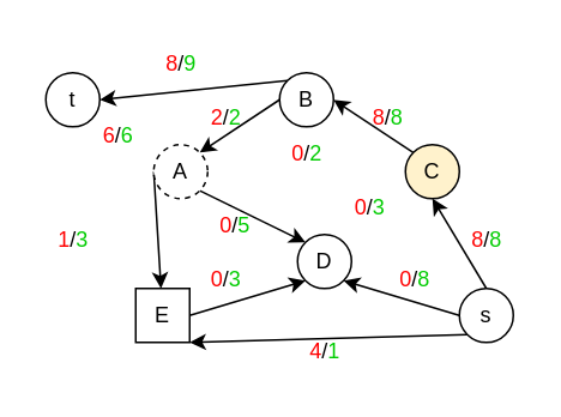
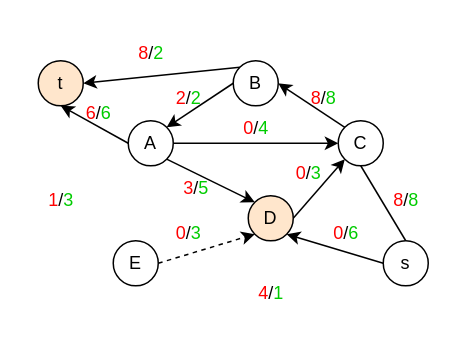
  <mxCell id="0" />
  <mxCell id="1" parent="0" />
+ <mxCell id="2" style="rounded=0;orthogonalLoop=1;jettySize=auto;html=1;exitX=1;exitY=0.5;exitDx=0;exitDy=0;entryX=0;entryY=0.5;entryDx=0;entryDy=0;" edge="1" parent="1" source="5" target="10"><mxGeometry relative="1" as="geometry" /></mxCell>
  <mxCell id="3" style="rounded=0;orthogonalLoop=1;jettySize=auto;html=1;exitX=1;exitY=1;exitDx=0;exitDy=0;entryX=0;entryY=0;entryDx=0;entryDy=0;" edge="1" parent="1" source="5" target="14"><mxGeometry relative="1" as="geometry" /></mxCell>
- <mxCell id="4" style="rounded=0;orthogonalLoop=1;jettySize=auto;html=1;exitX=0;exitY=0.5;exitDx=0;exitDy=0;" edge="1" parent="1" source="5" target="12"><mxGeometry relative="1" as="geometry" /></mxCell>
- <mxCell id="5" value="A" style="ellipse;whiteSpace=wrap;html=1;aspect=fixed;dashed=1;" vertex="1" parent="1"><mxGeometry x="85" y="80" width="30" height="30" as="geometry" /></mxCell>
+ <mxCell id="4" style="rounded=0;orthogonalLoop=1;jettySize=auto;html=1;exitX=0;exitY=0.5;exitDx=0;exitDy=0;entryX=0.5;entryY=1;entryDx=0;entryDy=0;" edge="1" parent="1" source="5" target="19"><mxGeometry relative="1" as="geometry" /></mxCell>
+ <mxCell id="5" value="A" style="ellipse;whiteSpace=wrap;html=1;aspect=fixed;" vertex="1" parent="1"><mxGeometry x="85" y="80" width="30" height="30" as="geometry" /></mxCell>
  <mxCell id="6" style="rounded=0;orthogonalLoop=1;jettySize=auto;html=1;exitX=0;exitY=0.5;exitDx=0;exitDy=0;entryX=1;entryY=0;entryDx=0;entryDy=0;" edge="1" parent="1" source="8" target="5"><mxGeometry relative="1" as="geometry" /></mxCell>
  <mxCell id="7" style="rounded=0;orthogonalLoop=1;jettySize=auto;html=1;exitX=0;exitY=0;exitDx=0;exitDy=0;entryX=1;entryY=0.5;entryDx=0;entryDy=0;" edge="1" parent="1" source="8" target="19"><mxGeometry relative="1" as="geometry" /></mxCell>
  <mxCell id="8" value="B" style="ellipse;whiteSpace=wrap;html=1;aspect=fixed;" vertex="1" parent="1"><mxGeometry x="155" y="40" width="30" height="30" as="geometry" /></mxCell>
  <mxCell id="9" style="rounded=0;orthogonalLoop=1;jettySize=auto;html=1;exitX=0;exitY=0;exitDx=0;exitDy=0;entryX=1;entryY=0.5;entryDx=0;entryDy=0;" edge="1" parent="1" source="10" target="8"><mxGeometry relative="1" as="geometry" /></mxCell>
- <mxCell id="10" value="C" style="ellipse;whiteSpace=wrap;html=1;aspect=fixed;fillColor=#fff2cc;" vertex="1" parent="1"><mxGeometry x="225" y="80" width="30" height="30" as="geometry" /></mxCell>
- <mxCell id="11" style="rounded=0;orthogonalLoop=1;jettySize=auto;html=1;exitX=1;exitY=0.5;exitDx=0;exitDy=0;entryX=0;entryY=1;entryDx=0;entryDy=0;" edge="1" parent="1" source="12" target="14"><mxGeometry relative="1" as="geometry" /></mxCell>
- <mxCell id="12" value="E" style="whiteSpace=wrap;html=1;aspect=fixed;rounded=0;" vertex="1" parent="1"><mxGeometry x="75" y="160" width="30" height="30" as="geometry" /></mxCell>
- <mxCell id="14" value="D" style="ellipse;whiteSpace=wrap;html=1;aspect=fixed;" vertex="1" parent="1"><mxGeometry x="165" y="130" width="30" height="30" as="geometry" /></mxCell>
- <mxCell id="15" style="rounded=0;orthogonalLoop=1;jettySize=auto;html=1;exitX=0.5;exitY=0;exitDx=0;exitDy=0;entryX=0.5;entryY=1;entryDx=0;entryDy=0;" edge="1" parent="1" source="18" target="10"><mxGeometry relative="1" as="geometry" /></mxCell>
+ <mxCell id="10" value="C" style="ellipse;whiteSpace=wrap;html=1;aspect=fixed;" vertex="1" parent="1"><mxGeometry x="225" y="80" width="30" height="30" as="geometry" /></mxCell>
+ <mxCell id="11" style="rounded=0;orthogonalLoop=1;jettySize=auto;html=1;exitX=1;exitY=0.5;exitDx=0;exitDy=0;entryX=0;entryY=1;entryDx=0;entryDy=0;dashed=1;" edge="1" parent="1" source="12" target="14"><mxGeometry relative="1" as="geometry" /></mxCell>
+ <mxCell id="12" value="E" style="ellipse;whiteSpace=wrap;html=1;aspect=fixed;" vertex="1" parent="1"><mxGeometry x="75" y="160" width="30" height="30" as="geometry" /></mxCell>
+ <mxCell id="13" style="rounded=0;orthogonalLoop=1;jettySize=auto;html=1;exitX=1;exitY=0.5;exitDx=0;exitDy=0;entryX=0;entryY=1;entryDx=0;entryDy=0;" edge="1" parent="1" source="14" target="10"><mxGeometry relative="1" as="geometry" /></mxCell>
+ <mxCell id="14" value="D" style="ellipse;whiteSpace=wrap;html=1;aspect=fixed;fillColor=#ffe6cc;" vertex="1" parent="1"><mxGeometry x="165" y="130" width="30" height="30" as="geometry" /></mxCell>
+ <mxCell id="15" style="rounded=0;orthogonalLoop=1;jettySize=auto;html=1;exitX=0.5;exitY=0;exitDx=0;exitDy=0;entryX=0.5;entryY=1;entryDx=0;entryDy=0;endArrow=none;" edge="1" parent="1" source="18" target="10"><mxGeometry relative="1" as="geometry" /></mxCell>
  <mxCell id="16" style="rounded=0;orthogonalLoop=1;jettySize=auto;html=1;exitX=0;exitY=0.5;exitDx=0;exitDy=0;entryX=1;entryY=1;entryDx=0;entryDy=0;" edge="1" parent="1" source="18" target="14"><mxGeometry relative="1" as="geometry" /></mxCell>
- <mxCell id="17" style="rounded=0;orthogonalLoop=1;jettySize=auto;html=1;exitX=0;exitY=1;exitDx=0;exitDy=0;entryX=1;entryY=1;entryDx=0;entryDy=0;" edge="1" parent="1" source="18" target="12"><mxGeometry relative="1" as="geometry" /></mxCell>
  <mxCell id="18" value="s" style="ellipse;whiteSpace=wrap;html=1;aspect=fixed;" vertex="1" parent="1"><mxGeometry x="255" y="160" width="30" height="30" as="geometry" /></mxCell>
- <mxCell id="19" value="t" style="ellipse;whiteSpace=wrap;html=1;aspect=fixed;" vertex="1" parent="1"><mxGeometry x="25" y="40" width="30" height="30" as="geometry" /></mxCell>
+ <mxCell id="19" value="t" style="ellipse;whiteSpace=wrap;html=1;aspect=fixed;fillColor=#ffe6cc;" vertex="1" parent="1"><mxGeometry x="25" y="40" width="30" height="30" as="geometry" /></mxCell>
  <mxCell id="20" value="&lt;font color=&quot;#ff0000&quot;&gt;8&lt;/font&gt;/&lt;font color=&quot;#00cc00&quot;&gt;8&lt;/font&gt;" style="text;html=1;align=center;verticalAlign=middle;resizable=0;points=[];autosize=1;strokeColor=none;fillColor=none;" vertex="1" parent="1"><mxGeometry x="250" y="118" width="40" height="30" as="geometry" /></mxCell>
- <mxCell id="21" value="&lt;font color=&quot;#ff0000&quot;&gt;0&lt;/font&gt;/&lt;font color=&quot;#00cc00&quot;&gt;8&lt;/font&gt;" style="text;html=1;align=center;verticalAlign=middle;resizable=0;points=[];autosize=1;strokeColor=none;fillColor=none;" vertex="1" parent="1"><mxGeometry x="210" y="140" width="40" height="30" as="geometry" /></mxCell>
+ <mxCell id="21" value="&lt;font color=&quot;#ff0000&quot;&gt;0&lt;/font&gt;/&lt;font color=&quot;#00cc00&quot;&gt;6&lt;/font&gt;" style="text;html=1;align=center;verticalAlign=middle;resizable=0;points=[];autosize=1;strokeColor=none;fillColor=none;" vertex="1" parent="1"><mxGeometry x="210" y="140" width="40" height="30" as="geometry" /></mxCell>
  <mxCell id="22" value="&lt;font color=&quot;#ff0000&quot;&gt;8&lt;/font&gt;/&lt;font color=&quot;#00cc00&quot;&gt;8&lt;/font&gt;" style="text;html=1;align=center;verticalAlign=middle;resizable=0;points=[];autosize=1;strokeColor=none;fillColor=none;" vertex="1" parent="1"><mxGeometry x="195" y="50" width="40" height="30" as="geometry" /></mxCell>
- <mxCell id="23" value="&lt;font color=&quot;#ff0000&quot;&gt;8&lt;/font&gt;/&lt;font color=&quot;#00cc00&quot;&gt;9&lt;/font&gt;" style="text;html=1;align=center;verticalAlign=middle;resizable=0;points=[];autosize=1;strokeColor=none;fillColor=none;" vertex="1" parent="1"><mxGeometry x="80" y="20" width="40" height="30" as="geometry" /></mxCell>
+ <mxCell id="23" value="&lt;font color=&quot;#ff0000&quot;&gt;8&lt;/font&gt;/&lt;font color=&quot;#00cc00&quot;&gt;2&lt;/font&gt;" style="text;html=1;align=center;verticalAlign=middle;resizable=0;points=[];autosize=1;strokeColor=none;fillColor=none;" vertex="1" parent="1"><mxGeometry x="80" y="20" width="40" height="30" as="geometry" /></mxCell>
  <mxCell id="24" value="&lt;font color=&quot;#ff0000&quot;&gt;4&lt;/font&gt;/&lt;font color=&quot;#00cc00&quot;&gt;1&lt;/font&gt;" style="text;html=1;align=center;verticalAlign=middle;resizable=0;points=[];autosize=1;strokeColor=none;fillColor=none;" vertex="1" parent="1"><mxGeometry x="160" y="180" width="40" height="30" as="geometry" /></mxCell>
  <mxCell id="25" value="&lt;font color=&quot;#ff0000&quot;&gt;1&lt;/font&gt;/&lt;font color=&quot;#00cc00&quot;&gt;3&lt;/font&gt;" style="text;html=1;align=center;verticalAlign=middle;resizable=0;points=[];autosize=1;strokeColor=none;fillColor=none;" vertex="1" parent="1"><mxGeometry x="20" y="118" width="40" height="30" as="geometry" /></mxCell>
  <mxCell id="26" value="&lt;font color=&quot;#ff0000&quot;&gt;6&lt;/font&gt;/&lt;font color=&quot;#00cc00&quot;&gt;6&lt;/font&gt;" style="text;html=1;align=center;verticalAlign=middle;resizable=0;points=[];autosize=1;strokeColor=none;fillColor=none;" vertex="1" parent="1"><mxGeometry x="45" y="60" width="40" height="30" as="geometry" /></mxCell>
  <mxCell id="27" value="&lt;font color=&quot;#ff0000&quot;&gt;2&lt;/font&gt;/&lt;font color=&quot;#00cc00&quot;&gt;2&lt;/font&gt;" style="text;html=1;align=center;verticalAlign=middle;resizable=0;points=[];autosize=1;strokeColor=none;fillColor=none;" vertex="1" parent="1"><mxGeometry x="105" y="50" width="40" height="30" as="geometry" /></mxCell>
- <mxCell id="28" value="&lt;font color=&quot;#ff0000&quot;&gt;0&lt;/font&gt;/&lt;font color=&quot;#00cc00&quot;&gt;2&lt;/font&gt;" style="text;html=1;align=center;verticalAlign=middle;resizable=0;points=[];autosize=1;strokeColor=none;fillColor=none;" vertex="1" parent="1"><mxGeometry x="150" y="70" width="40" height="30" as="geometry" /></mxCell>
+ <mxCell id="28" value="&lt;font color=&quot;#ff0000&quot;&gt;0&lt;/font&gt;/&lt;font color=&quot;#00cc00&quot;&gt;4&lt;/font&gt;" style="text;html=1;align=center;verticalAlign=middle;resizable=0;points=[];autosize=1;strokeColor=none;fillColor=none;" vertex="1" parent="1"><mxGeometry x="150" y="70" width="40" height="30" as="geometry" /></mxCell>
  <mxCell id="29" value="&lt;font color=&quot;#ff0000&quot;&gt;0&lt;/font&gt;/&lt;font color=&quot;#00cc00&quot;&gt;3&lt;/font&gt;" style="text;html=1;align=center;verticalAlign=middle;resizable=0;points=[];autosize=1;strokeColor=none;fillColor=none;" vertex="1" parent="1"><mxGeometry x="185" y="100" width="40" height="30" as="geometry" /></mxCell>
- <mxCell id="30" value="&lt;font color=&quot;#ff0000&quot;&gt;0&lt;/font&gt;/&lt;font color=&quot;#00cc00&quot;&gt;5&lt;/font&gt;" style="text;html=1;align=center;verticalAlign=middle;resizable=0;points=[];autosize=1;strokeColor=none;fillColor=none;" vertex="1" parent="1"><mxGeometry x="110" y="110" width="40" height="30" as="geometry" /></mxCell>
+ <mxCell id="30" value="&lt;font color=&quot;#ff0000&quot;&gt;3&lt;/font&gt;/&lt;font color=&quot;#00cc00&quot;&gt;5&lt;/font&gt;" style="text;html=1;align=center;verticalAlign=middle;resizable=0;points=[];autosize=1;strokeColor=none;fillColor=none;" vertex="1" parent="1"><mxGeometry x="110" y="110" width="40" height="30" as="geometry" /></mxCell>
  <mxCell id="31" value="&lt;font color=&quot;#ff0000&quot;&gt;0&lt;/font&gt;/&lt;font color=&quot;#00cc00&quot;&gt;3&lt;/font&gt;" style="text;html=1;align=center;verticalAlign=middle;resizable=0;points=[];autosize=1;strokeColor=none;fillColor=none;" vertex="1" parent="1"><mxGeometry x="105" y="140" width="40" height="30" as="geometry" /></mxCell>
